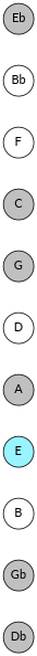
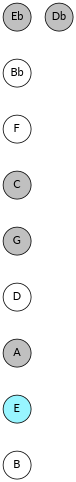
  graph {
    fontname=Lato
    mindist=.1
    node [fillcolor=gray fontname=Lato margin=0 shape=circle style=filled]
    edge [fontname=Lato style=invis]
    E [fillcolor=cadetblue1]
    B [fillcolor=white]
-   Gb
    Db
    Eb
    Bb [fillcolor=white]
    F [fillcolor=white]
    C
    G
    D [fillcolor=white]
    A
    subgraph sub_1 {
      E
      B
-     Gb
      Db
      Eb
      Bb
      F
      C
      G
      D
      A
    }
    E -- B
-   B -- Gb
-   Gb -- Db
    Eb -- Bb
    Bb -- F
    F -- C
    C -- G
    G -- D
    D -- A
    A -- E
  }
